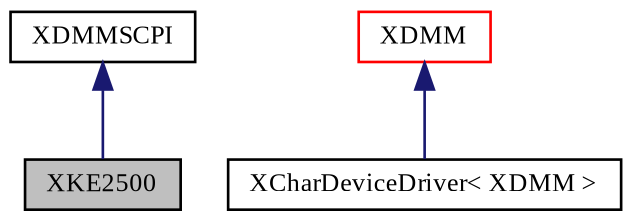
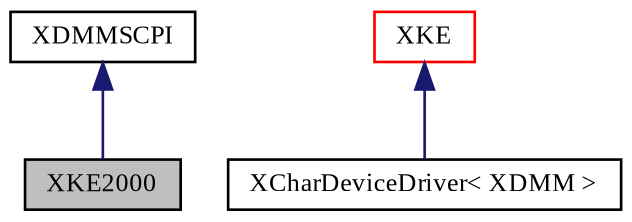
  digraph {
    fontname="Liberation Serif"
    node [color=black fillcolor=white fontname="Liberation Serif" fontsize=10 shape=record style=filled]
    edge [color=midnightblue dir=back fontname="Liberation Serif" fontsize=10 labelfontname="FreeSans.ttf" labelfontsize=10 style=solid]
-   n1 [fillcolor=grey75 fontcolor=black height=0.2 label=XKE2500 width=0.4]
+   n1 [fillcolor=grey75 fontcolor=black height=0.2 label=XKE2000 width=0.4]
    n2 [height=0.2 label=XDMMSCPI width=0.4]
    n3 [height=0.2 label="XCharDeviceDriver\< XDMM \>" width=0.4]
-   n4 [color=red height=0.2 label=XDMM width=0.4]
+   n4 [color=red height=0.2 label=XKE width=0.4]
    n2 -> n1
    n4 -> n3
  }
